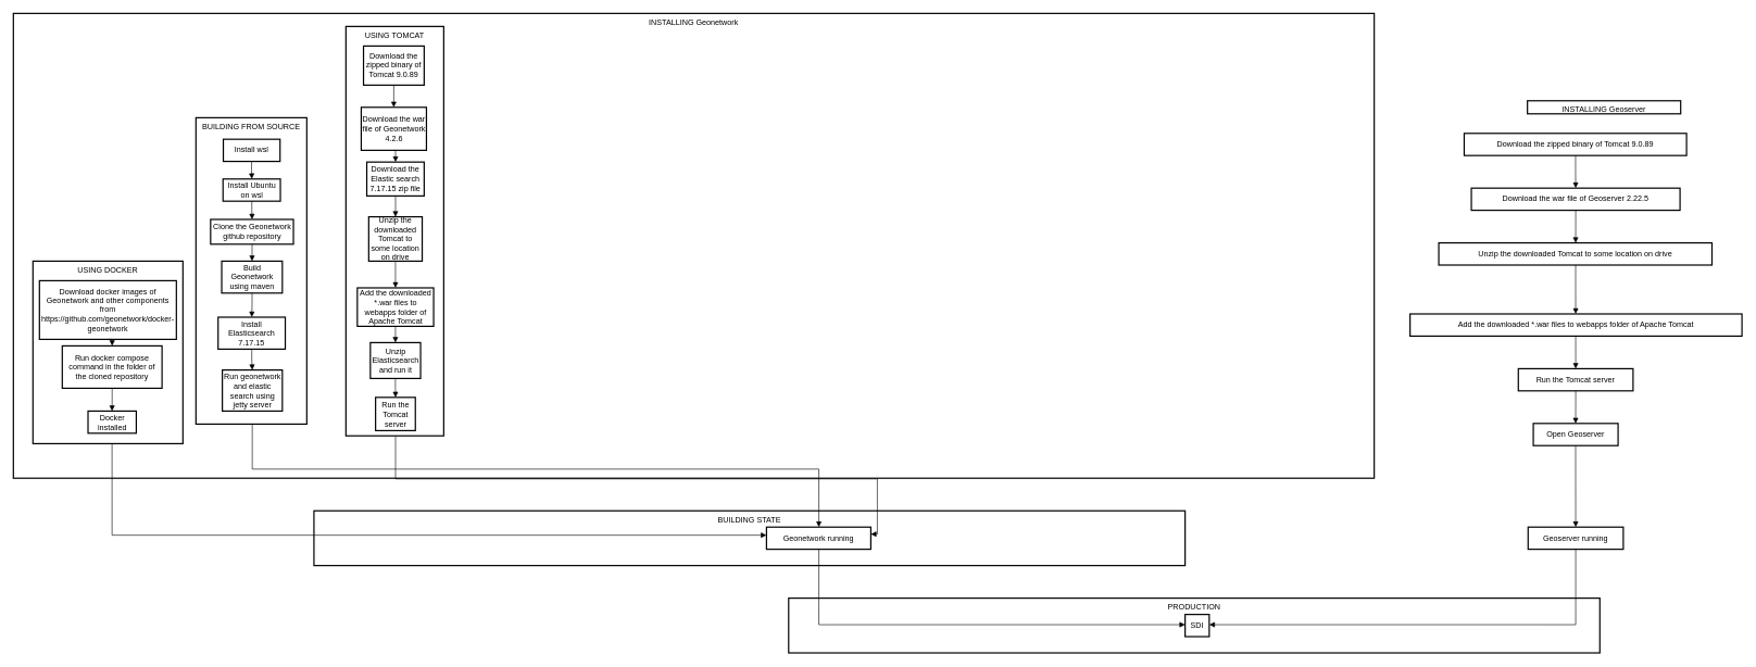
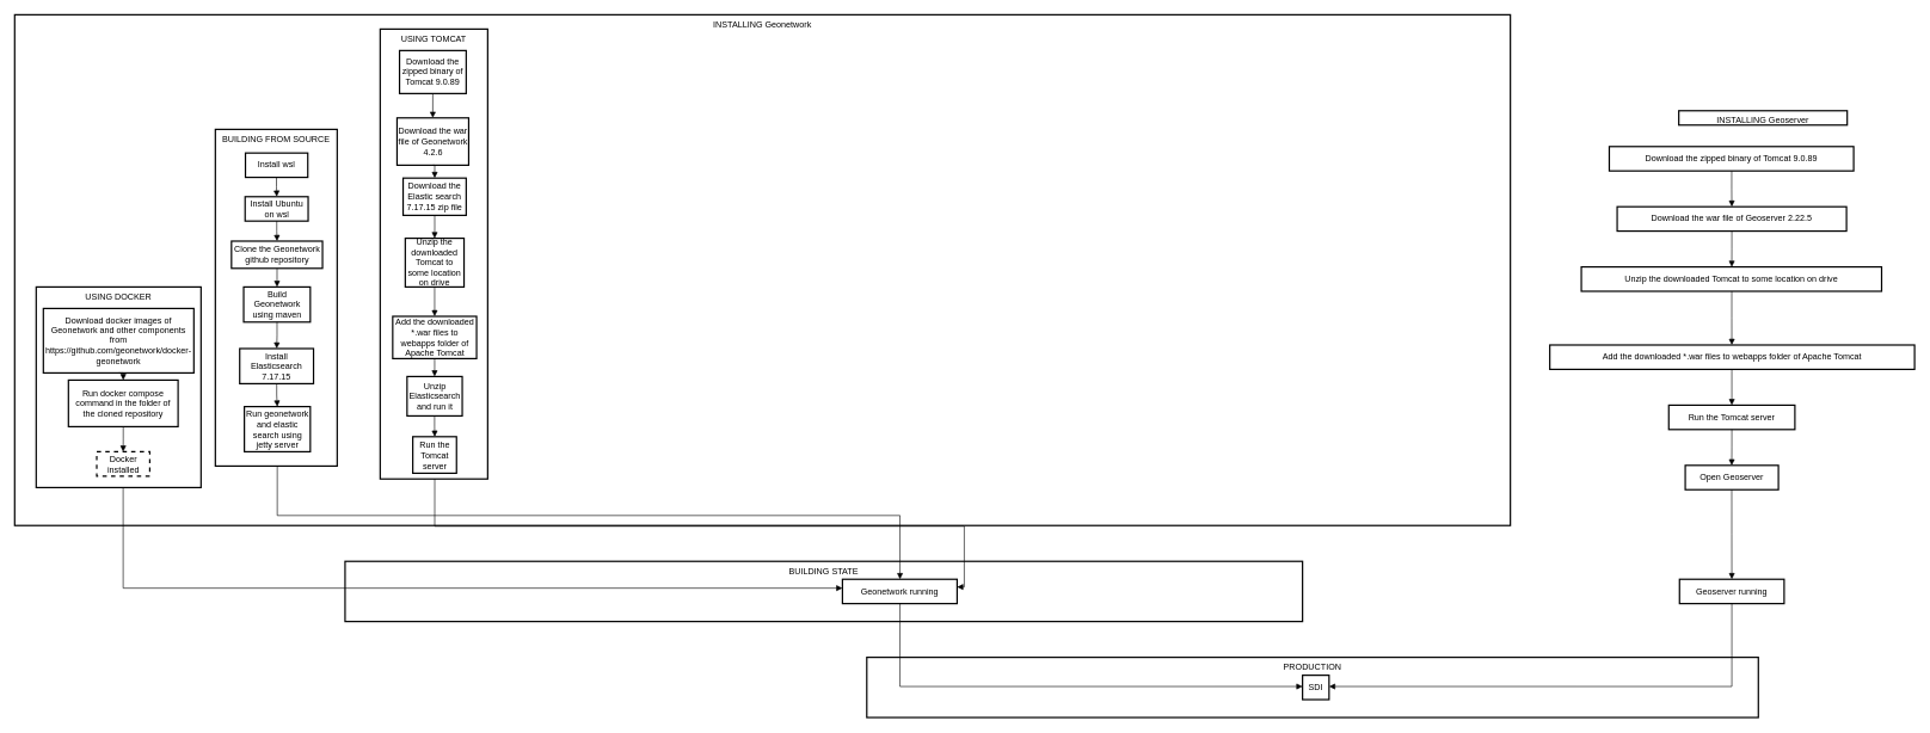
  <mxCell id="0" />
  <mxCell id="1" parent="0" />
  <mxCell id="2" value="PRODUCTION" style="whiteSpace=wrap;strokeWidth=2;verticalAlign=top;" vertex="1" parent="1"><mxGeometry x="1209" y="917" width="1244" height="84" as="geometry" /></mxCell>
  <mxCell id="3" value="SDI" style="whiteSpace=wrap;strokeWidth=2;" vertex="1" parent="1"><mxGeometry x="1817" y="942" width="37" height="34" as="geometry" /></mxCell>
  <mxCell id="4" value="INSTALLING Geoserver" style="whiteSpace=wrap;strokeWidth=2;verticalAlign=top;" vertex="1" parent="1"><mxGeometry x="2342" y="154" width="235" height="20" as="geometry" /></mxCell>
  <mxCell id="5" value="Download the war file of Geoserver 2.22.5" style="whiteSpace=wrap;strokeWidth=2;" vertex="1" parent="1"><mxGeometry x="2256" y="288" width="320" height="34" as="geometry" /></mxCell>
  <mxCell id="6" value="Download the zipped binary of Tomcat 9.0.89" style="whiteSpace=wrap;strokeWidth=2;" vertex="1" parent="1"><mxGeometry x="2245" y="204" width="341" height="34" as="geometry" /></mxCell>
  <mxCell id="7" value="Unzip the downloaded Tomcat to some location on drive" style="whiteSpace=wrap;strokeWidth=2;" vertex="1" parent="1"><mxGeometry x="2206" y="372" width="419" height="34" as="geometry" /></mxCell>
  <mxCell id="8" value="Add the downloaded *.war files to webapps folder of Apache Tomcat" style="whiteSpace=wrap;strokeWidth=2;" vertex="1" parent="1"><mxGeometry x="2162" y="481" width="509" height="34" as="geometry" /></mxCell>
  <mxCell id="9" value="Run the Tomcat server" style="whiteSpace=wrap;strokeWidth=2;" vertex="1" parent="1"><mxGeometry x="2328" y="565" width="176" height="34" as="geometry" /></mxCell>
  <mxCell id="10" value="Open Geoserver" style="whiteSpace=wrap;strokeWidth=2;" vertex="1" parent="1"><mxGeometry x="2351" y="649" width="130" height="34" as="geometry" /></mxCell>
  <mxCell id="11" value="Geoserver running" style="whiteSpace=wrap;strokeWidth=2;" vertex="1" parent="1"><mxGeometry x="2343" y="808" width="146" height="34" as="geometry" /></mxCell>
  <mxCell id="12" value="INSTALLING Geonetwork" style="whiteSpace=wrap;strokeWidth=2;verticalAlign=top;" vertex="1" parent="1"><mxGeometry x="20" y="20" width="2087" height="713" as="geometry" /></mxCell>
  <mxCell id="13" value="BUILDING STATE" style="whiteSpace=wrap;strokeWidth=2;verticalAlign=top;" vertex="1" parent="1"><mxGeometry x="481" y="783" width="1336" height="84" as="geometry" /></mxCell>
  <mxCell id="14" value="Geonetwork running" style="whiteSpace=wrap;strokeWidth=2;" vertex="1" parent="1"><mxGeometry x="1175" y="808" width="160" height="34" as="geometry" /></mxCell>
  <mxCell id="15" value="" style="startArrow=none;endArrow=block;exitX=0.498;exitY=1;entryX=0.001;entryY=0.365;rounded=0;edgeStyle=orthogonalEdgeStyle;" edge="1" parent="1" source="30" target="14"><mxGeometry relative="1" as="geometry" /></mxCell>
  <mxCell id="16" value="" style="startArrow=none;endArrow=block;exitX=0.499;exitY=1;entryX=0.502;entryY=0;rounded=0;edgeStyle=orthogonalEdgeStyle;" edge="1" parent="1" source="40" target="14"><mxGeometry relative="1" as="geometry" /></mxCell>
  <mxCell id="17" value="" style="startArrow=none;endArrow=block;exitX=0.502;exitY=1;entryX=1.003;entryY=0.317;rounded=0;edgeStyle=orthogonalEdgeStyle;" edge="1" parent="1" source="54" target="14"><mxGeometry relative="1" as="geometry" /></mxCell>
  <mxCell id="18" value="" style="startArrow=none;endArrow=block;exitX=0.501;exitY=1;entryX=0.5;entryY=0;rounded=0;edgeStyle=orthogonalEdgeStyle;" edge="1" parent="1" source="6" target="5"><mxGeometry relative="1" as="geometry" /></mxCell>
  <mxCell id="19" value="" style="startArrow=none;endArrow=block;exitX=0.5;exitY=1;entryX=0.501;entryY=0;rounded=0;edgeStyle=orthogonalEdgeStyle;" edge="1" parent="1" source="5" target="7"><mxGeometry relative="1" as="geometry" /></mxCell>
  <mxCell id="20" value="" style="startArrow=none;endArrow=block;exitX=0.501;exitY=1;entryX=0.499;entryY=0;rounded=0;edgeStyle=orthogonalEdgeStyle;" edge="1" parent="1" source="7" target="8"><mxGeometry relative="1" as="geometry" /></mxCell>
  <mxCell id="21" value="" style="startArrow=none;endArrow=block;exitX=0.499;exitY=1;entryX=0.5;entryY=0;rounded=0;edgeStyle=orthogonalEdgeStyle;" edge="1" parent="1" source="8" target="9"><mxGeometry relative="1" as="geometry" /></mxCell>
  <mxCell id="22" value="" style="startArrow=none;endArrow=block;exitX=0.5;exitY=1;entryX=0.499;entryY=0;rounded=0;edgeStyle=orthogonalEdgeStyle;" edge="1" parent="1" source="9" target="10"><mxGeometry relative="1" as="geometry" /></mxCell>
  <mxCell id="23" value="" style="startArrow=none;endArrow=block;exitX=0.499;exitY=1;entryX=0.5;entryY=0;rounded=0;edgeStyle=orthogonalEdgeStyle;" edge="1" parent="1" source="10" target="11"><mxGeometry relative="1" as="geometry" /></mxCell>
  <mxCell id="24" value="" style="startArrow=none;endArrow=block;exitX=0.502;exitY=1;entryX=0.003;entryY=0.461;rounded=0;edgeStyle=orthogonalEdgeStyle;" edge="1" parent="1" source="14" target="3"><mxGeometry relative="1" as="geometry" /></mxCell>
  <mxCell id="25" value="" style="startArrow=none;endArrow=block;exitX=0.5;exitY=1;entryX=1.003;entryY=0.461;rounded=0;edgeStyle=orthogonalEdgeStyle;" edge="1" parent="1" source="11" target="3"><mxGeometry relative="1" as="geometry" /></mxCell>
  <mxCell id="26" value="" style="group" vertex="1" connectable="0" parent="1"><mxGeometry x="50" y="400" width="230" height="280" as="geometry" /></mxCell>
  <mxCell id="27" value="USING DOCKER" style="whiteSpace=wrap;strokeWidth=2;verticalAlign=top;" vertex="1" parent="26"><mxGeometry width="230" height="280" as="geometry" /></mxCell>
  <mxCell id="28" value="Run docker compose command in the folder of the cloned repository" style="whiteSpace=wrap;strokeWidth=2;" vertex="1" parent="26"><mxGeometry x="45" y="130" width="153" height="65" as="geometry" /></mxCell>
  <mxCell id="29" value="Download docker images of Geonetwork and other components from https://github.com/geonetwork/docker-geonetwork" style="whiteSpace=wrap;strokeWidth=2;" vertex="1" parent="26"><mxGeometry x="10" y="30" width="210" height="90" as="geometry" /></mxCell>
- <mxCell id="30" value="Docker installed" style="whiteSpace=wrap;strokeWidth=2;" vertex="1" parent="26"><mxGeometry x="84.5" y="230" width="74" height="34" as="geometry" /></mxCell>
+ <mxCell id="30" value="Docker installed" style="whiteSpace=wrap;strokeWidth=2;dashed=1;" vertex="1" parent="26"><mxGeometry x="84.5" y="230" width="74" height="34" as="geometry" /></mxCell>
  <mxCell id="31" value="" style="startArrow=none;endArrow=block;exitX=0.5;exitY=1;entryX=0.5;entryY=0;rounded=0;edgeStyle=orthogonalEdgeStyle;" edge="1" parent="26" source="29" target="28"><mxGeometry relative="1" as="geometry" /></mxCell>
  <mxCell id="32" value="" style="startArrow=none;endArrow=block;exitX=0.5;exitY=1;entryX=0.498;entryY=0;rounded=0;edgeStyle=orthogonalEdgeStyle;" edge="1" parent="26" source="28" target="30"><mxGeometry relative="1" as="geometry" /></mxCell>
  <mxCell id="33" value="" style="group" vertex="1" connectable="0" parent="1"><mxGeometry x="300" y="180" width="170" height="470" as="geometry" /></mxCell>
  <mxCell id="34" value="BUILDING FROM SOURCE" style="whiteSpace=wrap;strokeWidth=2;verticalAlign=top;" vertex="1" parent="33"><mxGeometry width="170" height="470" as="geometry" /></mxCell>
  <mxCell id="35" value="Install Ubuntu on wsl" style="whiteSpace=wrap;strokeWidth=2;" vertex="1" parent="33"><mxGeometry x="41.5" y="94" width="88" height="34" as="geometry" /></mxCell>
  <mxCell id="36" value="Install wsl" style="whiteSpace=wrap;strokeWidth=2;" vertex="1" parent="33"><mxGeometry x="42" y="33" width="87" height="34" as="geometry" /></mxCell>
  <mxCell id="37" value="Clone the Geonetwork github repository" style="whiteSpace=wrap;strokeWidth=2;" vertex="1" parent="33"><mxGeometry x="22.5" y="156" width="127" height="38" as="geometry" /></mxCell>
  <mxCell id="38" value="Build Geonetwork using maven" style="whiteSpace=wrap;strokeWidth=2;" vertex="1" parent="33"><mxGeometry x="39.5" y="220" width="93" height="49" as="geometry" /></mxCell>
  <mxCell id="39" value="Install Elasticsearch 7.17.15" style="whiteSpace=wrap;strokeWidth=2;" vertex="1" parent="33"><mxGeometry x="34" y="306" width="103" height="49" as="geometry" /></mxCell>
  <mxCell id="40" value="Run geonetwork and elastic search using jetty server" style="whiteSpace=wrap;strokeWidth=2;" vertex="1" parent="33"><mxGeometry x="40.5" y="387" width="92" height="63" as="geometry" /></mxCell>
  <mxCell id="41" value="" style="startArrow=none;endArrow=block;exitX=0.498;exitY=1;entryX=0.502;entryY=0;rounded=0;edgeStyle=orthogonalEdgeStyle;" edge="1" parent="33" source="36" target="35"><mxGeometry relative="1" as="geometry" /></mxCell>
  <mxCell id="42" value="" style="startArrow=none;endArrow=block;exitX=0.502;exitY=1;entryX=0.501;entryY=0;rounded=0;edgeStyle=orthogonalEdgeStyle;" edge="1" parent="33" source="35" target="37"><mxGeometry relative="1" as="geometry" /></mxCell>
  <mxCell id="43" value="" style="startArrow=none;endArrow=block;exitX=0.501;exitY=1;entryX=0.501;entryY=0;rounded=0;edgeStyle=orthogonalEdgeStyle;" edge="1" parent="33" source="37" target="38"><mxGeometry relative="1" as="geometry" /></mxCell>
  <mxCell id="44" value="" style="startArrow=none;endArrow=block;exitX=0.501;exitY=1;entryX=0.501;entryY=0;rounded=0;edgeStyle=orthogonalEdgeStyle;" edge="1" parent="33" source="38" target="39"><mxGeometry relative="1" as="geometry" /></mxCell>
  <mxCell id="45" value="" style="startArrow=none;endArrow=block;exitX=0.501;exitY=1;entryX=0.499;entryY=0;rounded=0;edgeStyle=orthogonalEdgeStyle;" edge="1" parent="33" source="39" target="40"><mxGeometry relative="1" as="geometry" /></mxCell>
  <mxCell id="46" value="" style="group" vertex="1" connectable="0" parent="1"><mxGeometry x="530" y="40" width="150" height="628" as="geometry" /></mxCell>
  <mxCell id="47" value="USING TOMCAT" style="whiteSpace=wrap;strokeWidth=2;verticalAlign=top;" vertex="1" parent="46"><mxGeometry width="150" height="628" as="geometry" /></mxCell>
  <mxCell id="48" value="Download the war file of Geonetwork 4.2.6" style="whiteSpace=wrap;strokeWidth=2;" vertex="1" parent="46"><mxGeometry x="23.5" y="124" width="100" height="66" as="geometry" /></mxCell>
  <mxCell id="49" value="Download the zipped binary of Tomcat 9.0.89" style="whiteSpace=wrap;strokeWidth=2;" vertex="1" parent="46"><mxGeometry x="27" y="30" width="93" height="60" as="geometry" /></mxCell>
  <mxCell id="50" value="Download the Elastic search 7.17.15 zip file" style="whiteSpace=wrap;strokeWidth=2;" vertex="1" parent="46"><mxGeometry x="32" y="208" width="88" height="52" as="geometry" /></mxCell>
  <mxCell id="51" value="Unzip the downloaded Tomcat to some location on drive" style="whiteSpace=wrap;strokeWidth=2;" vertex="1" parent="46"><mxGeometry x="35" y="292" width="82" height="68" as="geometry" /></mxCell>
  <mxCell id="52" value="Add the downloaded *.war files to webapps folder of Apache Tomcat" style="whiteSpace=wrap;strokeWidth=2;" vertex="1" parent="46"><mxGeometry x="17.5" y="401" width="117" height="59" as="geometry" /></mxCell>
  <mxCell id="53" value="Unzip Elasticsearch and run it" style="whiteSpace=wrap;strokeWidth=2;" vertex="1" parent="46"><mxGeometry x="37.5" y="485" width="77" height="55" as="geometry" /></mxCell>
  <mxCell id="54" value="Run the Tomcat server" style="whiteSpace=wrap;strokeWidth=2;" vertex="1" parent="46"><mxGeometry x="45.5" y="569" width="61" height="51" as="geometry" /></mxCell>
  <mxCell id="55" value="" style="startArrow=none;endArrow=block;exitX=0.499;exitY=1;entryX=0.499;entryY=0;rounded=0;edgeStyle=orthogonalEdgeStyle;" edge="1" parent="46" source="49" target="48"><mxGeometry relative="1" as="geometry" /></mxCell>
  <mxCell id="56" value="" style="startArrow=none;endArrow=block;exitX=0.499;exitY=1;entryX=0.501;entryY=0;rounded=0;edgeStyle=orthogonalEdgeStyle;" edge="1" parent="46" source="48" target="50"><mxGeometry relative="1" as="geometry" /></mxCell>
  <mxCell id="57" value="" style="startArrow=none;endArrow=block;exitX=0.501;exitY=1;entryX=0.5;entryY=0;rounded=0;edgeStyle=orthogonalEdgeStyle;" edge="1" parent="46" source="50" target="51"><mxGeometry relative="1" as="geometry" /></mxCell>
  <mxCell id="58" value="" style="startArrow=none;endArrow=block;exitX=0.5;exitY=1;entryX=0.5;entryY=0;rounded=0;edgeStyle=orthogonalEdgeStyle;" edge="1" parent="46" source="51" target="52"><mxGeometry relative="1" as="geometry" /></mxCell>
  <mxCell id="59" value="" style="startArrow=none;endArrow=block;exitX=0.5;exitY=1;entryX=0.499;entryY=0;rounded=0;edgeStyle=orthogonalEdgeStyle;" edge="1" parent="46" source="52" target="53"><mxGeometry relative="1" as="geometry" /></mxCell>
  <mxCell id="60" value="" style="startArrow=none;endArrow=block;exitX=0.499;exitY=1;entryX=0.502;entryY=0;rounded=0;edgeStyle=orthogonalEdgeStyle;" edge="1" parent="46" source="53" target="54"><mxGeometry relative="1" as="geometry" /></mxCell>
